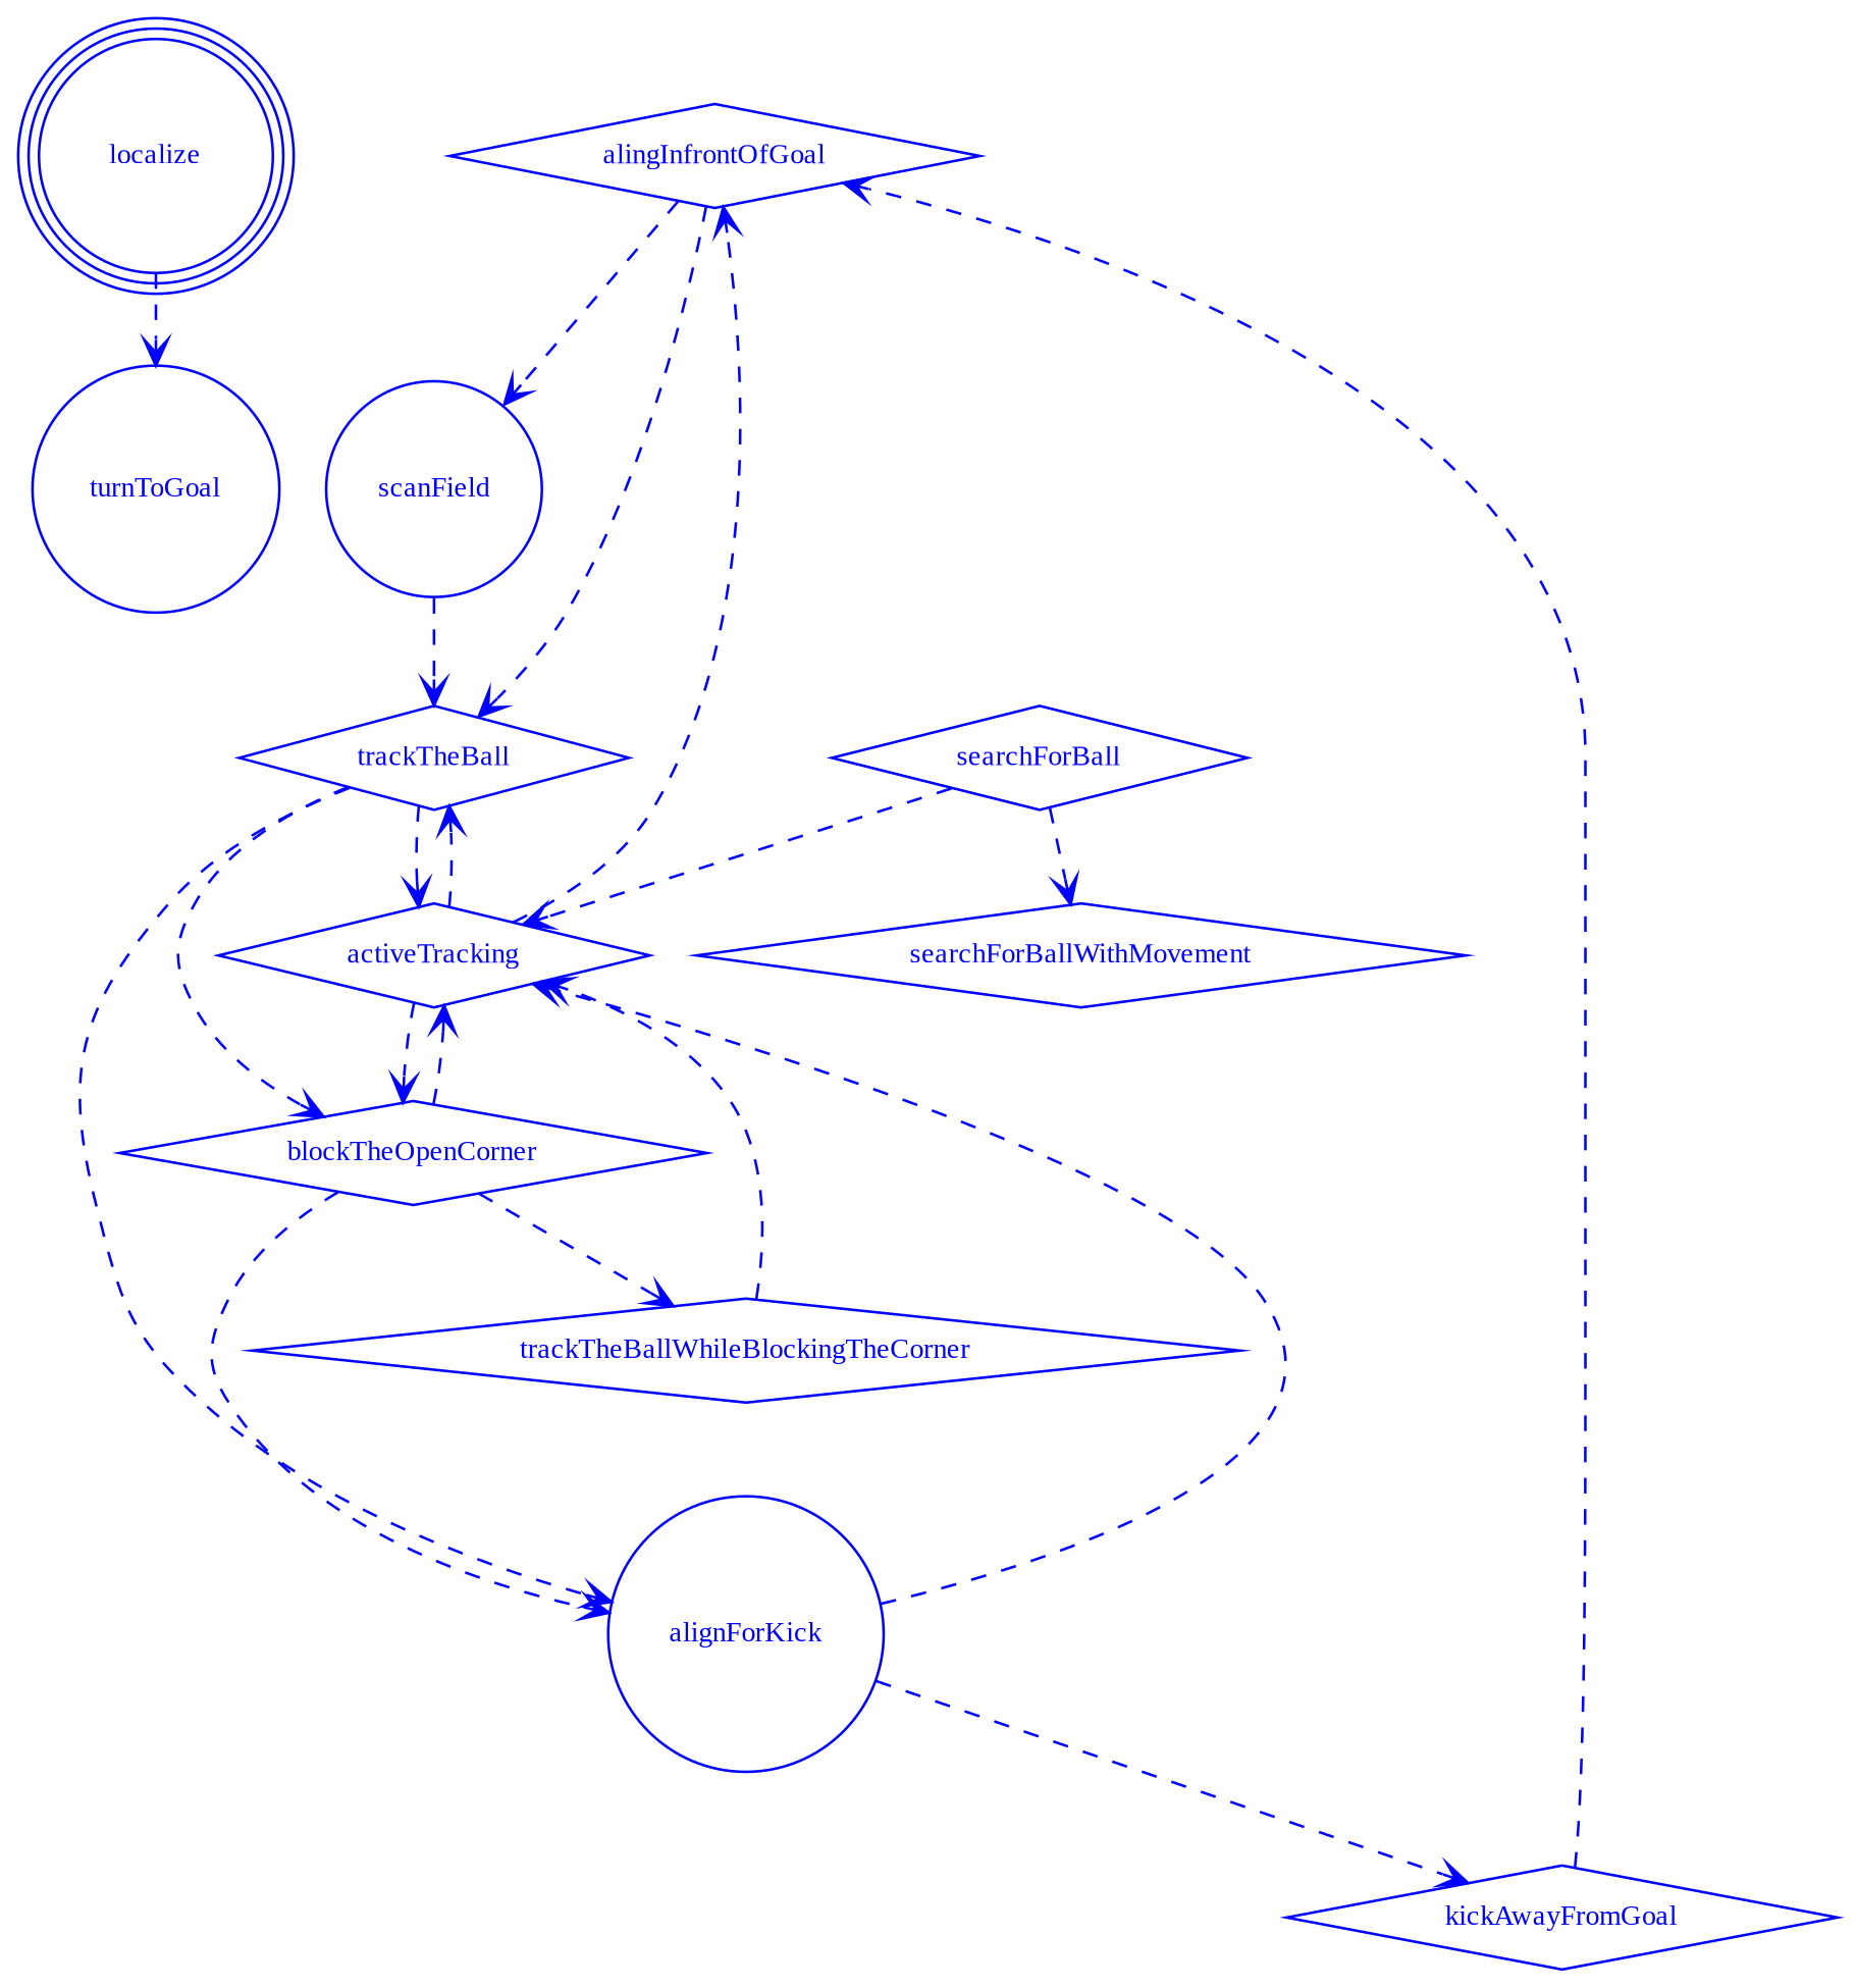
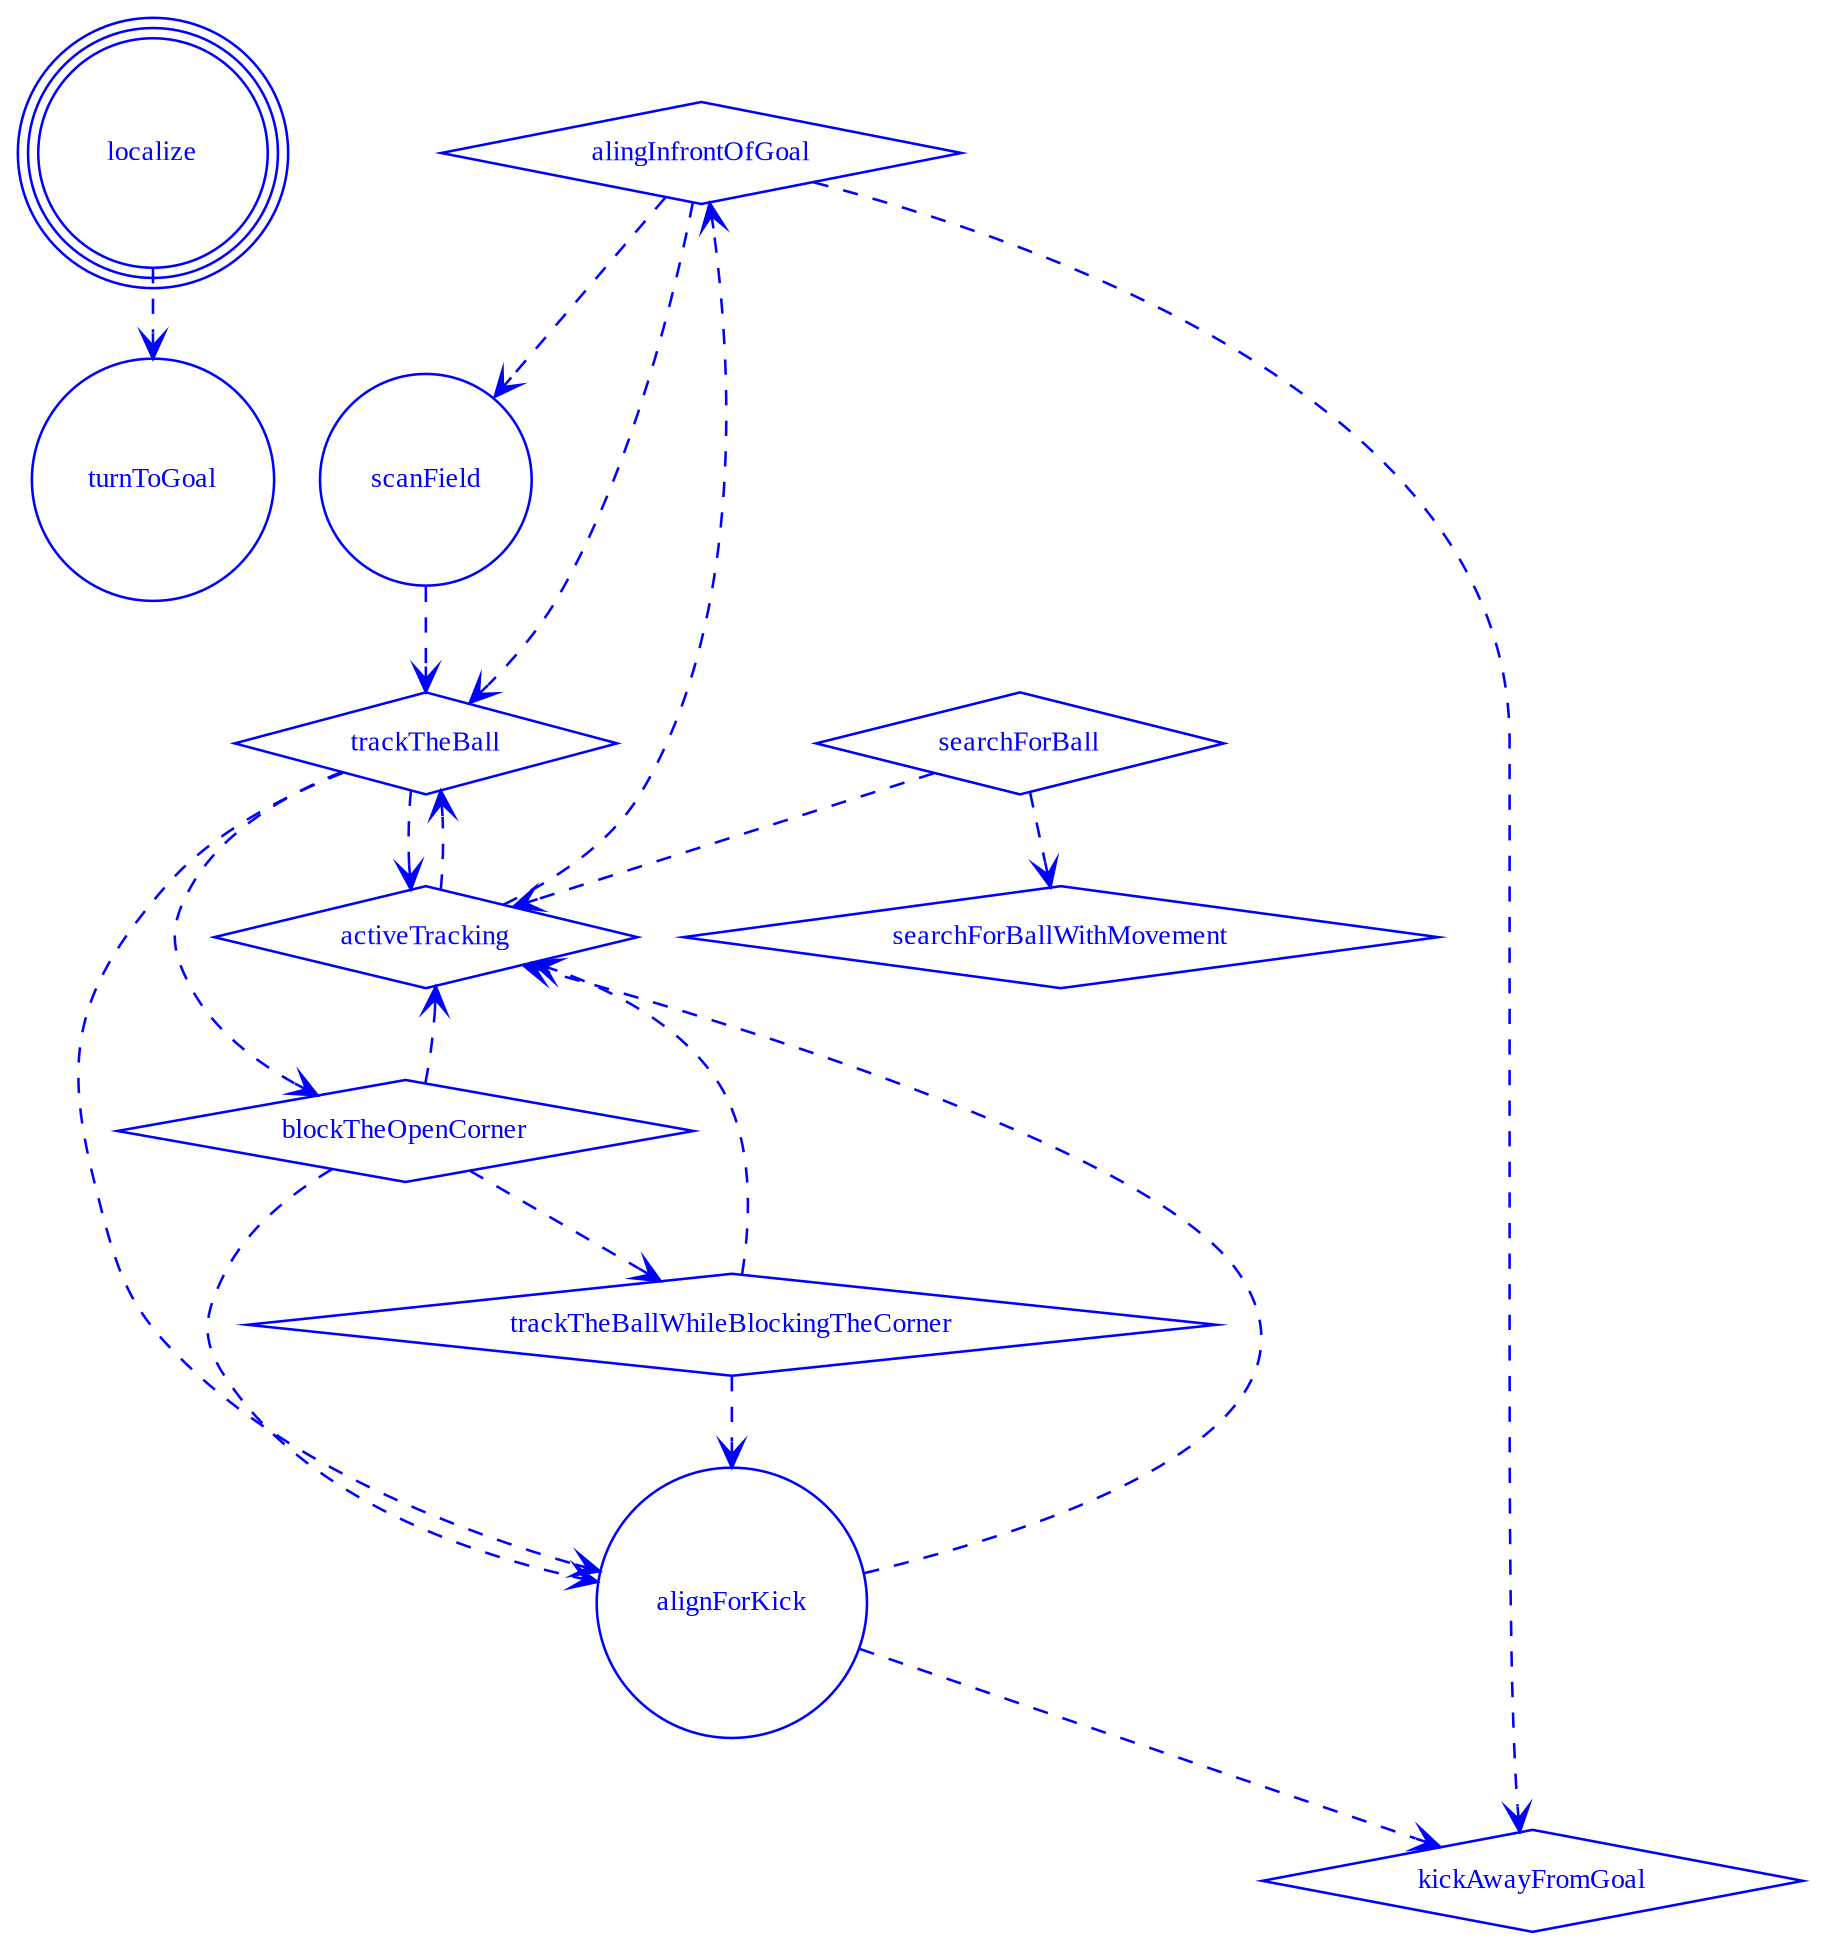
  digraph {
    concentrate=false
    fontname="Liberation Serif"
    splines=true
    node [color=blue fontcolor=blue fontname="Liberation Serif" fontsize=11 shape=diamond]
    edge [arrowhead=open color=blue fontname="Liberation Serif" style=dashed]
    localize [height=0.2 peripheries=3 shape=circle]
    turnToGoal [height=0.2 shape=circle]
    alingInfrontOfGoal [height=0.2]
    scanField [height=0.2 shape=circle]
    trackTheBall [height=0.2]
    activeTracking [height=0.2]
    alignForKick [height=0.2 shape=circle]
    blockTheOpenCorner [height=0.2]
    kickAwayFromGoal [height=0.2]
    trackTheBallWhileBlockingTheCorner [height=0.2]
    searchForBall [height=0.2]
    searchForBallWithMovement [height=0.2]
    localize -> turnToGoal
    alingInfrontOfGoal -> scanField
    alingInfrontOfGoal -> trackTheBall
    scanField -> trackTheBall
    trackTheBall -> activeTracking
    trackTheBall -> alignForKick
    trackTheBall -> blockTheOpenCorner
    activeTracking -> alingInfrontOfGoal
    activeTracking -> trackTheBall
-   activeTracking -> blockTheOpenCorner
    alignForKick -> activeTracking
    alignForKick -> kickAwayFromGoal
    blockTheOpenCorner -> activeTracking
    blockTheOpenCorner -> alignForKick
    blockTheOpenCorner -> trackTheBallWhileBlockingTheCorner
-   kickAwayFromGoal -> alingInfrontOfGoal
+   alingInfrontOfGoal -> kickAwayFromGoal
    trackTheBallWhileBlockingTheCorner -> activeTracking
+   trackTheBallWhileBlockingTheCorner -> alignForKick
    searchForBall -> activeTracking
    searchForBall -> searchForBallWithMovement
  }
